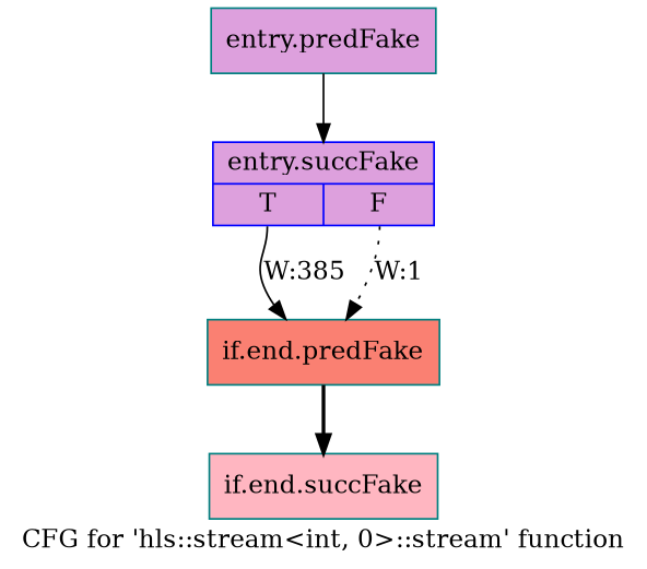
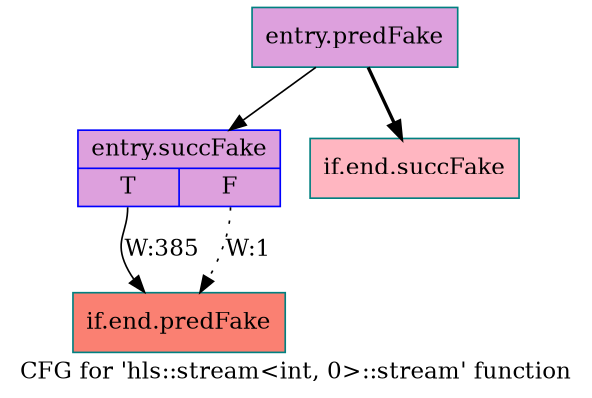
  digraph {
    label="CFG for 'hls::stream\<int, 0\>::stream' function"
    node [color=teal fillcolor=plum shape=record style=filled filename="/tools/Xilinx/Vitis_HLS/2022.1/include/hls_stream_thread_unsafe.h"]
    edge [execusionnum=384 filename="/tools/Xilinx/Vitis_HLS/2022.1/include/hls_stream_thread_unsafe.h" style=solid]
    n1 [label="{entry.predFake}" filename=""]
    n2 [color=blue label="{entry.succFake|{<s0>T|<s1>F}}" linenumber=291]
    n3 [fillcolor=salmon label="{if.end.predFake}" linenumber=302]
    n4 [fillcolor=lightpink label="{if.end.succFake}" linenumber=304]
    n1 -> n2
    n2 -> n3 [label="W:385" tailport=s0]
    n2 -> n3 [execusionnum=0 label="W:1" style=dotted tailport=s1]
-   n3 -> n4 [style=bold]
+   n1 -> n4 [style=bold]
  }
